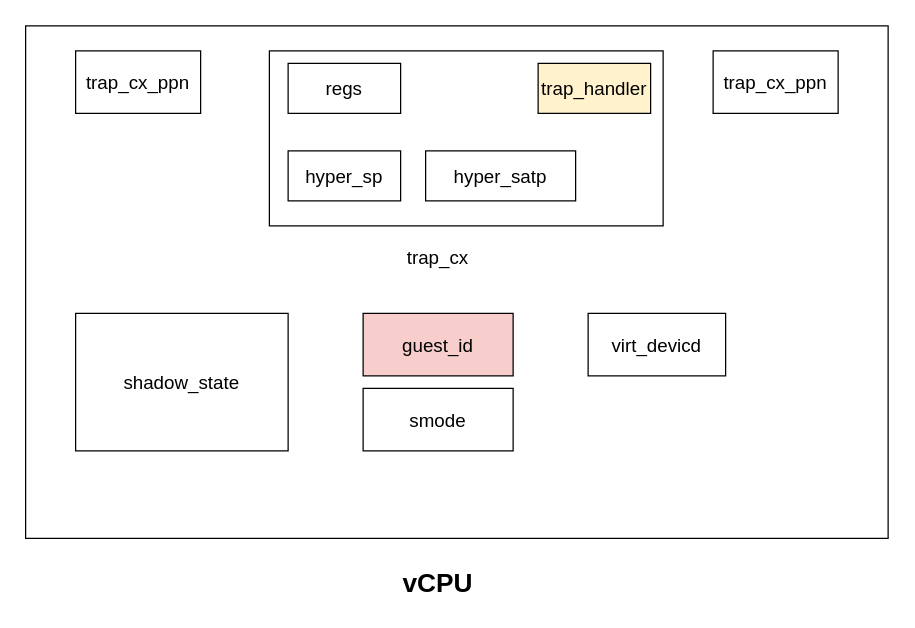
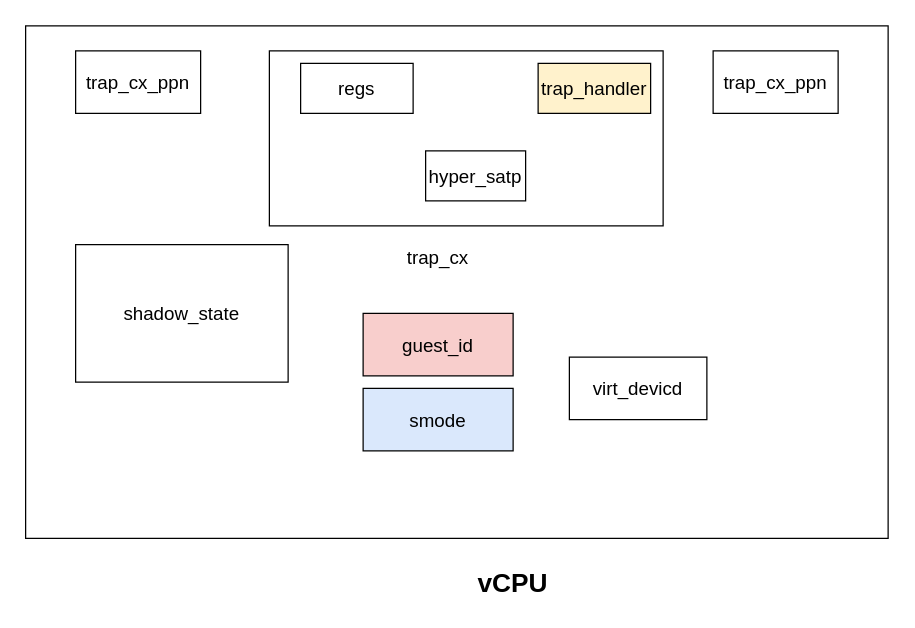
  <mxCell id="0" />
  <mxCell id="1" parent="0" />
  <mxCell id="2" value="" style="rounded=0;whiteSpace=wrap;html=1;" vertex="1" parent="1"><mxGeometry x="20" y="20" width="690" height="410" as="geometry" /></mxCell>
- <mxCell id="3" value="&lt;b&gt;&lt;font style=&quot;font-size: 21px;&quot;&gt;vCPU&lt;/font&gt;&lt;/b&gt;" style="text;html=1;strokeColor=none;fillColor=none;align=center;verticalAlign=middle;whiteSpace=wrap;rounded=0;" vertex="1" parent="1"><mxGeometry x="320" y="450" width="60" height="30" as="geometry" /></mxCell>
+ <mxCell id="3" value="&lt;b&gt;&lt;font style=&quot;font-size: 21px;&quot;&gt;vCPU&lt;/font&gt;&lt;/b&gt;" style="text;html=1;strokeColor=none;fillColor=none;align=center;verticalAlign=middle;whiteSpace=wrap;rounded=0;" vertex="1" parent="1"><mxGeometry x="380" y="450" width="60" height="30" as="geometry" /></mxCell>
  <mxCell id="4" value="&lt;font style=&quot;font-size: 15px;&quot;&gt;trap_cx_ppn&lt;/font&gt;" style="rounded=0;whiteSpace=wrap;html=1;" vertex="1" parent="1"><mxGeometry x="60" y="40" width="100" height="50" as="geometry" /></mxCell>
  <mxCell id="5" value="" style="rounded=0;whiteSpace=wrap;html=1;" vertex="1" parent="1"><mxGeometry x="215" y="40" width="315" height="140" as="geometry" /></mxCell>
- <mxCell id="6" value="&lt;font style=&quot;font-size: 15px;&quot;&gt;regs&lt;/font&gt;" style="rounded=0;whiteSpace=wrap;html=1;" vertex="1" parent="1"><mxGeometry x="230" y="50" width="90" height="40" as="geometry" /></mxCell>
- <mxCell id="7" value="&lt;font style=&quot;font-size: 15px;&quot;&gt;hyper_sp&lt;/font&gt;" style="rounded=0;whiteSpace=wrap;html=1;" vertex="1" parent="1"><mxGeometry x="230" y="120" width="90" height="40" as="geometry" /></mxCell>
- <mxCell id="8" value="&lt;font style=&quot;font-size: 15px;&quot;&gt;hyper_satp&lt;/font&gt;" style="rounded=0;whiteSpace=wrap;html=1;" vertex="1" parent="1"><mxGeometry x="340" y="120" width="120" height="40" as="geometry" /></mxCell>
+ <mxCell id="6" value="&lt;font style=&quot;font-size: 15px;&quot;&gt;regs&lt;/font&gt;" style="rounded=0;whiteSpace=wrap;html=1;" vertex="1" parent="1"><mxGeometry x="240" y="50" width="90" height="40" as="geometry" /></mxCell>
+ <mxCell id="8" value="&lt;font style=&quot;font-size: 15px;&quot;&gt;hyper_satp&lt;/font&gt;" style="rounded=0;whiteSpace=wrap;html=1;" vertex="1" parent="1"><mxGeometry x="340" y="120" width="80" height="40" as="geometry" /></mxCell>
  <mxCell id="9" value="&lt;font style=&quot;font-size: 15px;&quot;&gt;trap_handler&lt;/font&gt;" style="rounded=0;whiteSpace=wrap;html=1;fillColor=#fff2cc;" vertex="1" parent="1"><mxGeometry x="430" y="50" width="90" height="40" as="geometry" /></mxCell>
  <mxCell id="10" value="&lt;font style=&quot;font-size: 15px;&quot;&gt;trap_cx&lt;/font&gt;" style="text;html=1;strokeColor=none;fillColor=none;align=center;verticalAlign=middle;whiteSpace=wrap;rounded=0;" vertex="1" parent="1"><mxGeometry x="320" y="190" width="60" height="30" as="geometry" /></mxCell>
  <mxCell id="11" value="&lt;font style=&quot;font-size: 15px;&quot;&gt;trap_cx_ppn&lt;/font&gt;" style="rounded=0;whiteSpace=wrap;html=1;" vertex="1" parent="1"><mxGeometry x="570" y="40" width="100" height="50" as="geometry" /></mxCell>
- <mxCell id="12" value="&lt;font style=&quot;font-size: 15px;&quot;&gt;shadow_state&lt;/font&gt;" style="rounded=0;whiteSpace=wrap;html=1;" vertex="1" parent="1"><mxGeometry x="60" y="250" width="170" height="110" as="geometry" /></mxCell>
+ <mxCell id="12" value="&lt;font style=&quot;font-size: 15px;&quot;&gt;shadow_state&lt;/font&gt;" style="rounded=0;whiteSpace=wrap;html=1;" vertex="1" parent="1"><mxGeometry x="60" y="195" width="170" height="110" as="geometry" /></mxCell>
  <mxCell id="13" value="&lt;font style=&quot;font-size: 15px;&quot;&gt;guest_id&lt;/font&gt;" style="rounded=0;whiteSpace=wrap;html=1;fillColor=#f8cecc;" vertex="1" parent="1"><mxGeometry x="290" y="250" width="120" height="50" as="geometry" /></mxCell>
- <mxCell id="14" value="&lt;font style=&quot;font-size: 15px;&quot;&gt;smode&lt;/font&gt;" style="rounded=0;whiteSpace=wrap;html=1;" vertex="1" parent="1"><mxGeometry x="290" y="310" width="120" height="50" as="geometry" /></mxCell>
- <mxCell id="15" value="&lt;font style=&quot;font-size: 15px;&quot;&gt;virt_devicd&lt;/font&gt;" style="rounded=0;whiteSpace=wrap;html=1;" vertex="1" parent="1"><mxGeometry x="470" y="250" width="110" height="50" as="geometry" /></mxCell>
+ <mxCell id="14" value="&lt;font style=&quot;font-size: 15px;&quot;&gt;smode&lt;/font&gt;" style="rounded=0;whiteSpace=wrap;html=1;fillColor=#dae8fc;" vertex="1" parent="1"><mxGeometry x="290" y="310" width="120" height="50" as="geometry" /></mxCell>
+ <mxCell id="15" value="&lt;font style=&quot;font-size: 15px;&quot;&gt;virt_devicd&lt;/font&gt;" style="rounded=0;whiteSpace=wrap;html=1;" vertex="1" parent="1"><mxGeometry x="455" y="285" width="110" height="50" as="geometry" /></mxCell>
